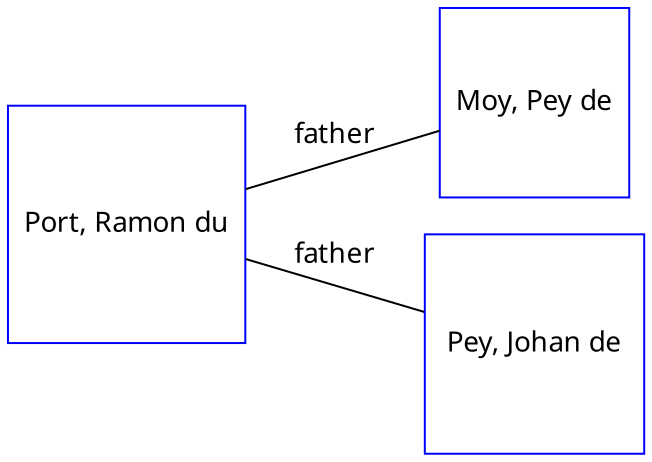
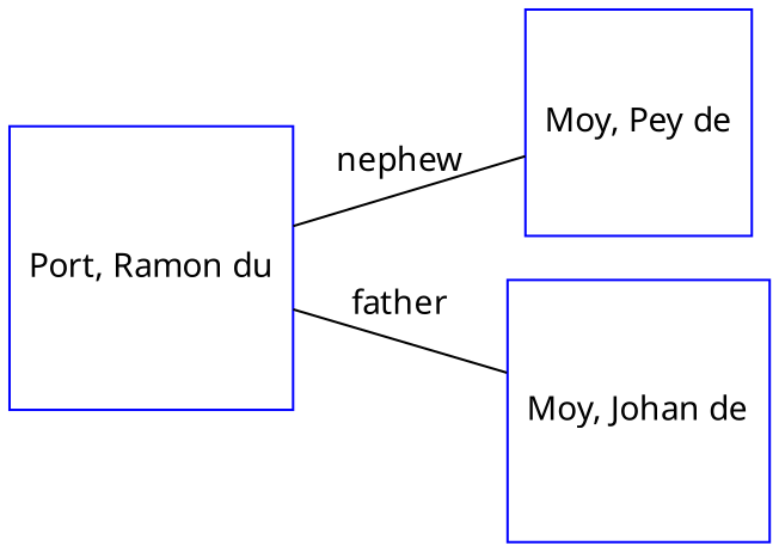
  digraph {
    fontname="Noto Sans"
    rankdir=LR
    node [color=blue fontname="Noto Sans" regular=1 shape=box]
    edge [arrowsize=0.0 dir=none fontname="Noto Sans"]
    n1 [label="Moy, Pey de"]
-   n2 [label="Pey, Johan de"]
+   n2 [label="Moy, Johan de"]
    n3 [label="Port, Ramon du"]
-   n3 -> n1 [label=father]
+   n3 -> n1 [label=nephew]
    n3 -> n2 [label=father]
  }
